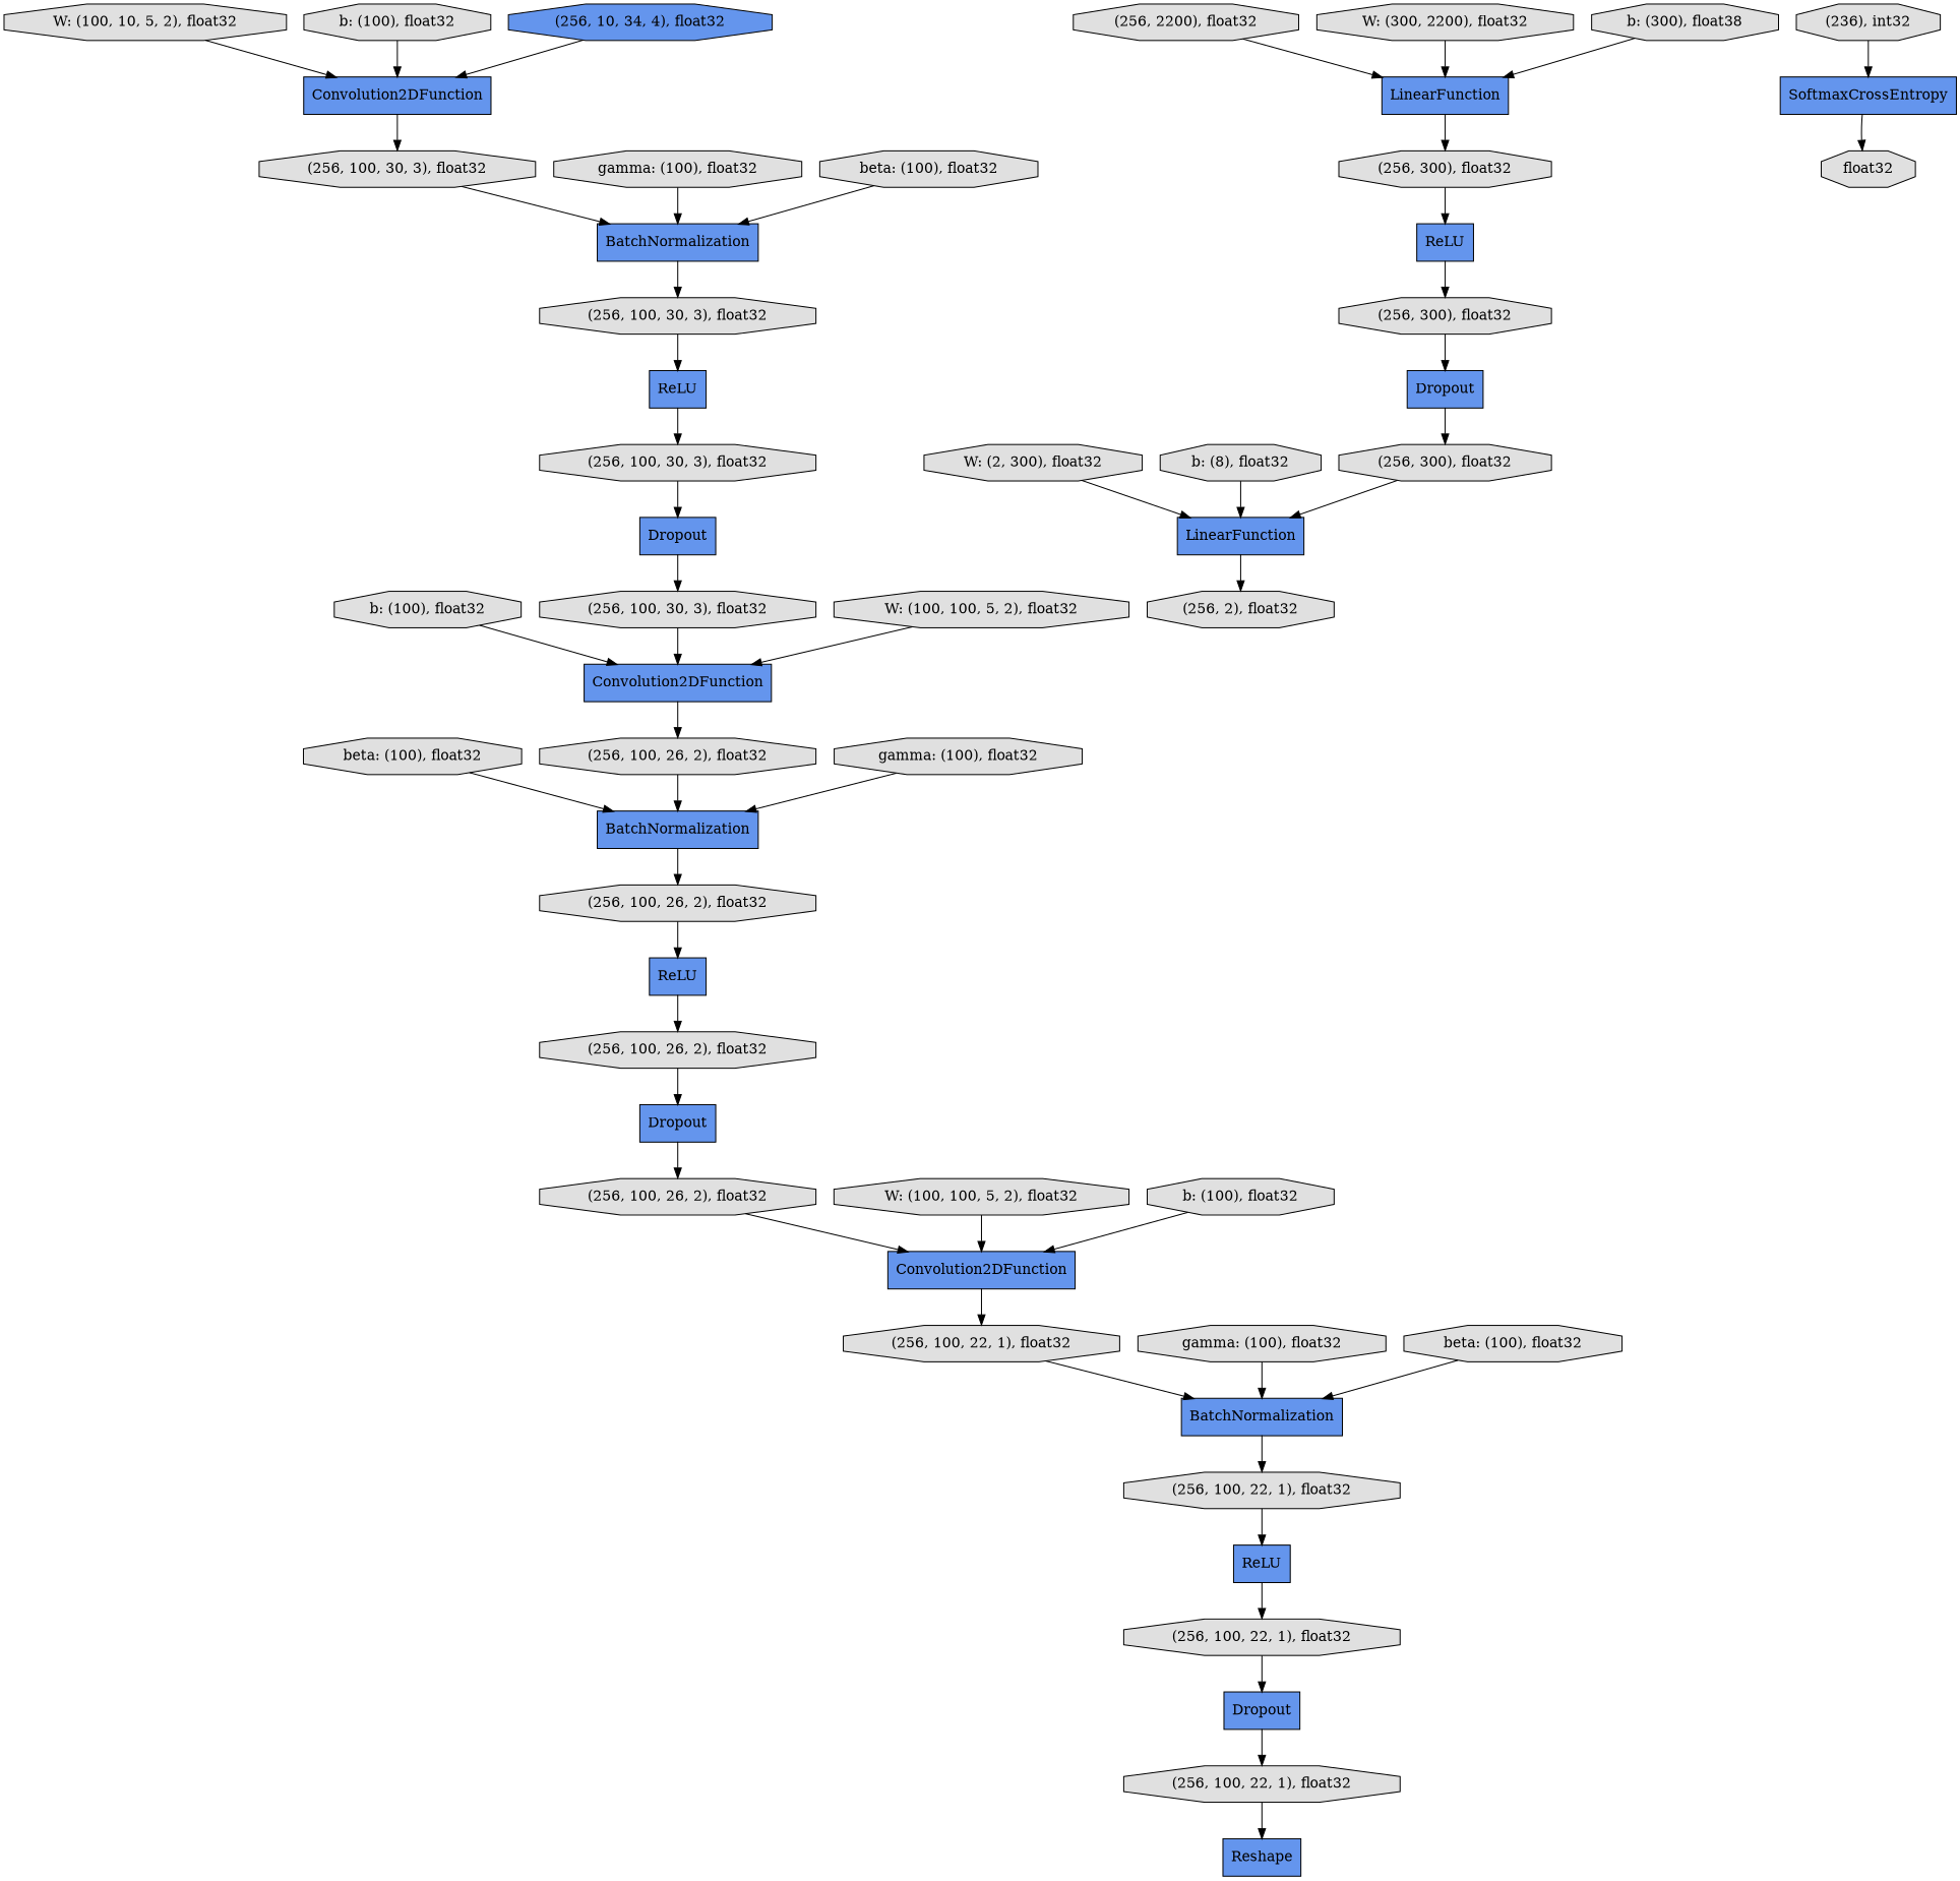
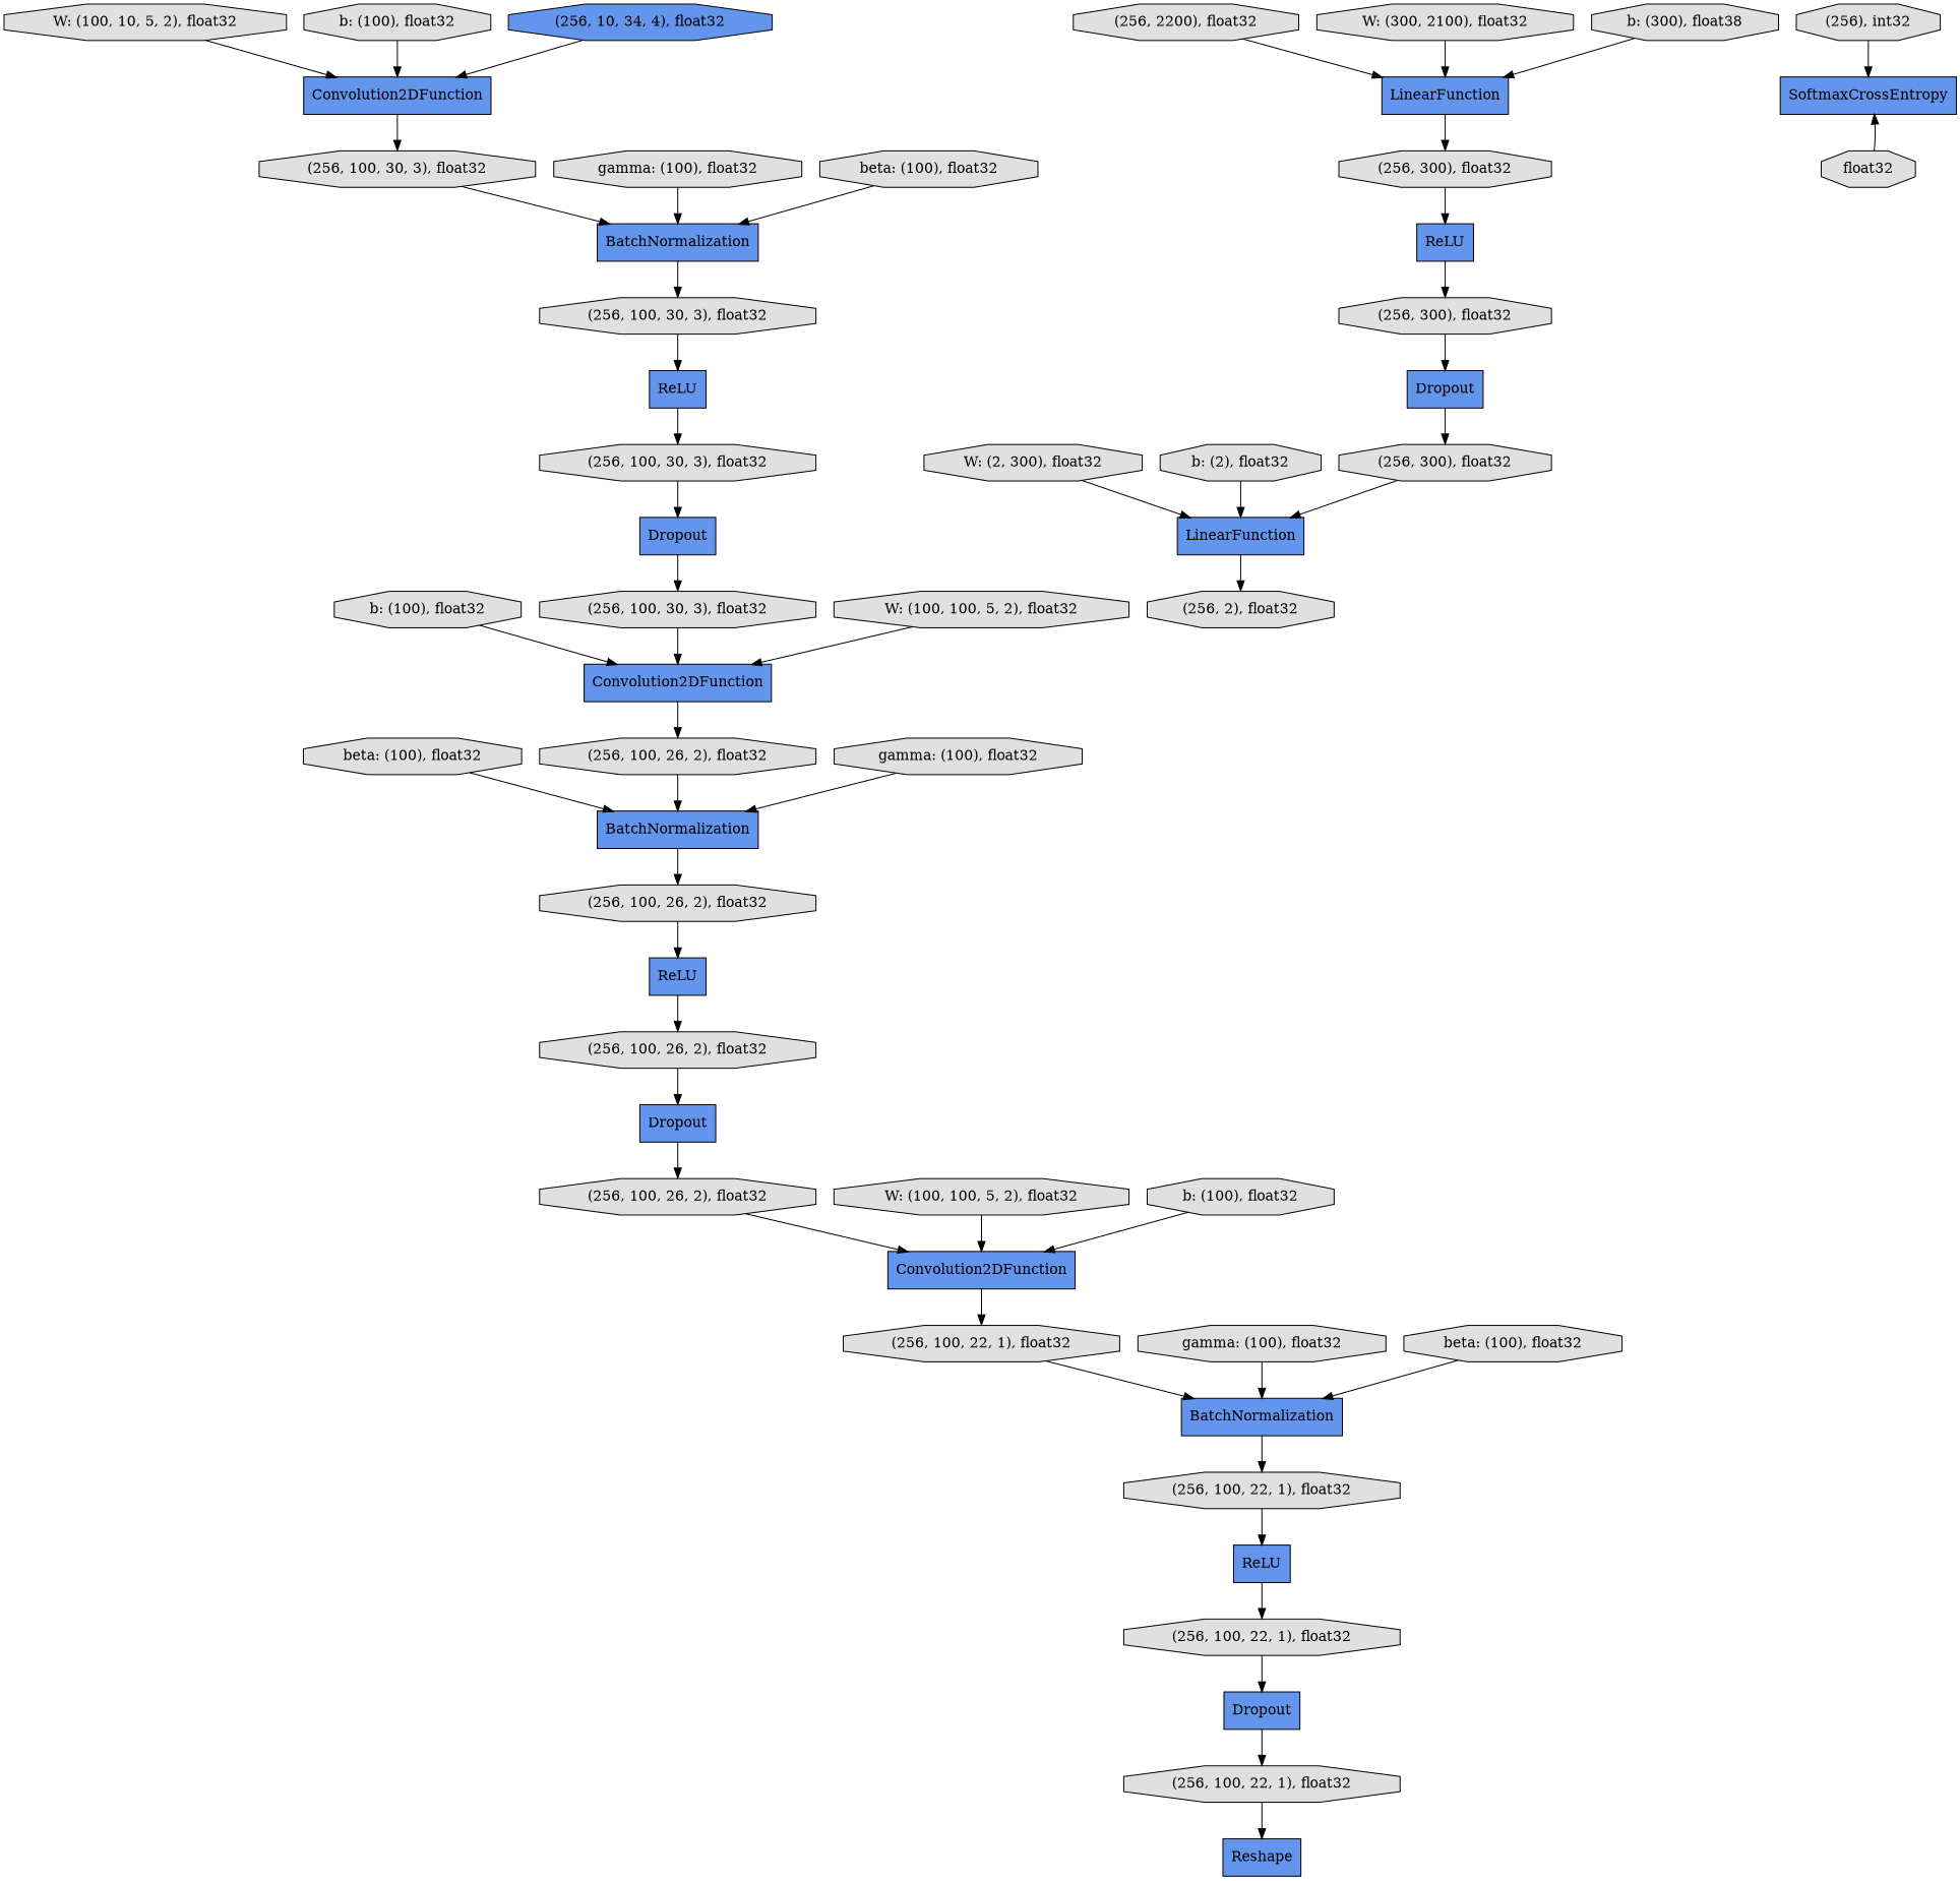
  digraph {
    rankdir=TB
    node [fillcolor="#E0E0E0" shape=octagon style=filled]
    n1 [label="beta: (100), float32"]
    n2 [fillcolor="#6495ED" label=BatchNormalization shape=record]
    n3 [label="(256, 100, 26, 2), float32"]
    n4 [label="b: (100), float32"]
    n5 [fillcolor="#6495ED" label=Convolution2DFunction shape=record]
    n6 [label="(256, 100, 26, 2), float32"]
    n7 [label="W: (100, 10, 5, 2), float32"]
    n8 [fillcolor="#6495ED" label=Convolution2DFunction shape=record]
    n9 [label="(256, 100, 30, 3), float32"]
    n10 [fillcolor="#6495ED" label=ReLU shape=record]
    n11 [label="(256, 100, 22, 1), float32"]
    n12 [fillcolor="#6495ED" label=Dropout shape=record]
    n13 [label="(256, 300), float32"]
    n14 [fillcolor="#6495ED" label=Dropout shape=record]
    n15 [label="(256, 300), float32"]
    n16 [label="(256, 100, 30, 3), float32"]
    n17 [label="(256, 100, 22, 1), float32"]
    n18 [fillcolor="#6495ED" label=BatchNormalization shape=record]
    n19 [label="(256, 100, 22, 1), float32"]
    n20 [fillcolor="#6495ED" label=ReLU shape=record]
    n21 [fillcolor="#6495ED" label=BatchNormalization shape=record]
    n22 [label="gamma: (100), float32"]
    n23 [label="W: (100, 100, 5, 2), float32"]
    n24 [fillcolor="#6495ED" label=Convolution2DFunction shape=record]
    n25 [label="b: (100), float32"]
    n26 [fillcolor="#6495ED" label="(256, 10, 34, 4), float32"]
    n27 [fillcolor="#6495ED" label=LinearFunction shape=record]
    n28 [label="(256, 2), float32"]
    n29 [label="(256, 100, 22, 1), float32"]
    n30 [fillcolor="#6495ED" label=Reshape shape=record]
    n31 [label="beta: (100), float32"]
    n32 [label="b: (100), float32"]
    n33 [label="(256, 100, 26, 2), float32"]
    n34 [fillcolor="#6495ED" label=Dropout shape=record]
    n35 [label="(256, 100, 30, 3), float32"]
    n36 [fillcolor="#6495ED" label=ReLU shape=record]
    n37 [label="(256, 2200), float32"]
    n38 [fillcolor="#6495ED" label=LinearFunction shape=record]
    n39 [fillcolor="#6495ED" label=SoftmaxCrossEntropy shape=record]
    n40 [label=float32]
    n41 [label="(256, 100, 30, 3), float32"]
    n42 [fillcolor="#6495ED" label=Dropout shape=record]
    n43 [label="gamma: (100), float32"]
    n44 [label="(256, 100, 26, 2), float32"]
-   n45 [label="W: (300, 2200), float32"]
+   n45 [label="W: (300, 2100), float32"]
    n46 [label="(256, 300), float32"]
    n47 [label="beta: (100), float32"]
-   n48 [label="(236), int32"]
+   n48 [label="(256), int32"]
    n49 [label="b: (300), float38"]
    n50 [fillcolor="#6495ED" label=ReLU shape=record]
    n51 [label="W: (2, 300), float32"]
    n52 [label="gamma: (100), float32"]
    n53 [label="W: (100, 100, 5, 2), float32"]
-   n54 [label="b: (8), float32"]
+   n54 [label="b: (2), float32"]
    n1 -> n2
    n2 -> n3
    n3 -> n20
    n4 -> n5
    n5 -> n6
    n6 -> n2
    n7 -> n8
    n8 -> n9
    n9 -> n21
    n10 -> n11
    n11 -> n12
    n12 -> n29
    n13 -> n14
    n14 -> n15
    n15 -> n27
    n16 -> n5
    n17 -> n18
    n18 -> n19
    n19 -> n10
    n20 -> n33
    n21 -> n35
    n22 -> n18
    n23 -> n24
    n24 -> n17
    n25 -> n8
    n26 -> n8
    n27 -> n28
    n29 -> n30
    n31 -> n18
    n32 -> n24
    n33 -> n34
    n34 -> n44
    n35 -> n36
    n36 -> n41
    n37 -> n38
    n38 -> n46
-   n39 -> n40
+   n40 -> n39
    n41 -> n42
    n42 -> n16
    n43 -> n21
    n44 -> n24
    n45 -> n38
    n46 -> n50
    n47 -> n21
    n48 -> n39
    n49 -> n38
    n50 -> n13
    n51 -> n27
    n52 -> n2
    n53 -> n5
    n54 -> n27
  }
